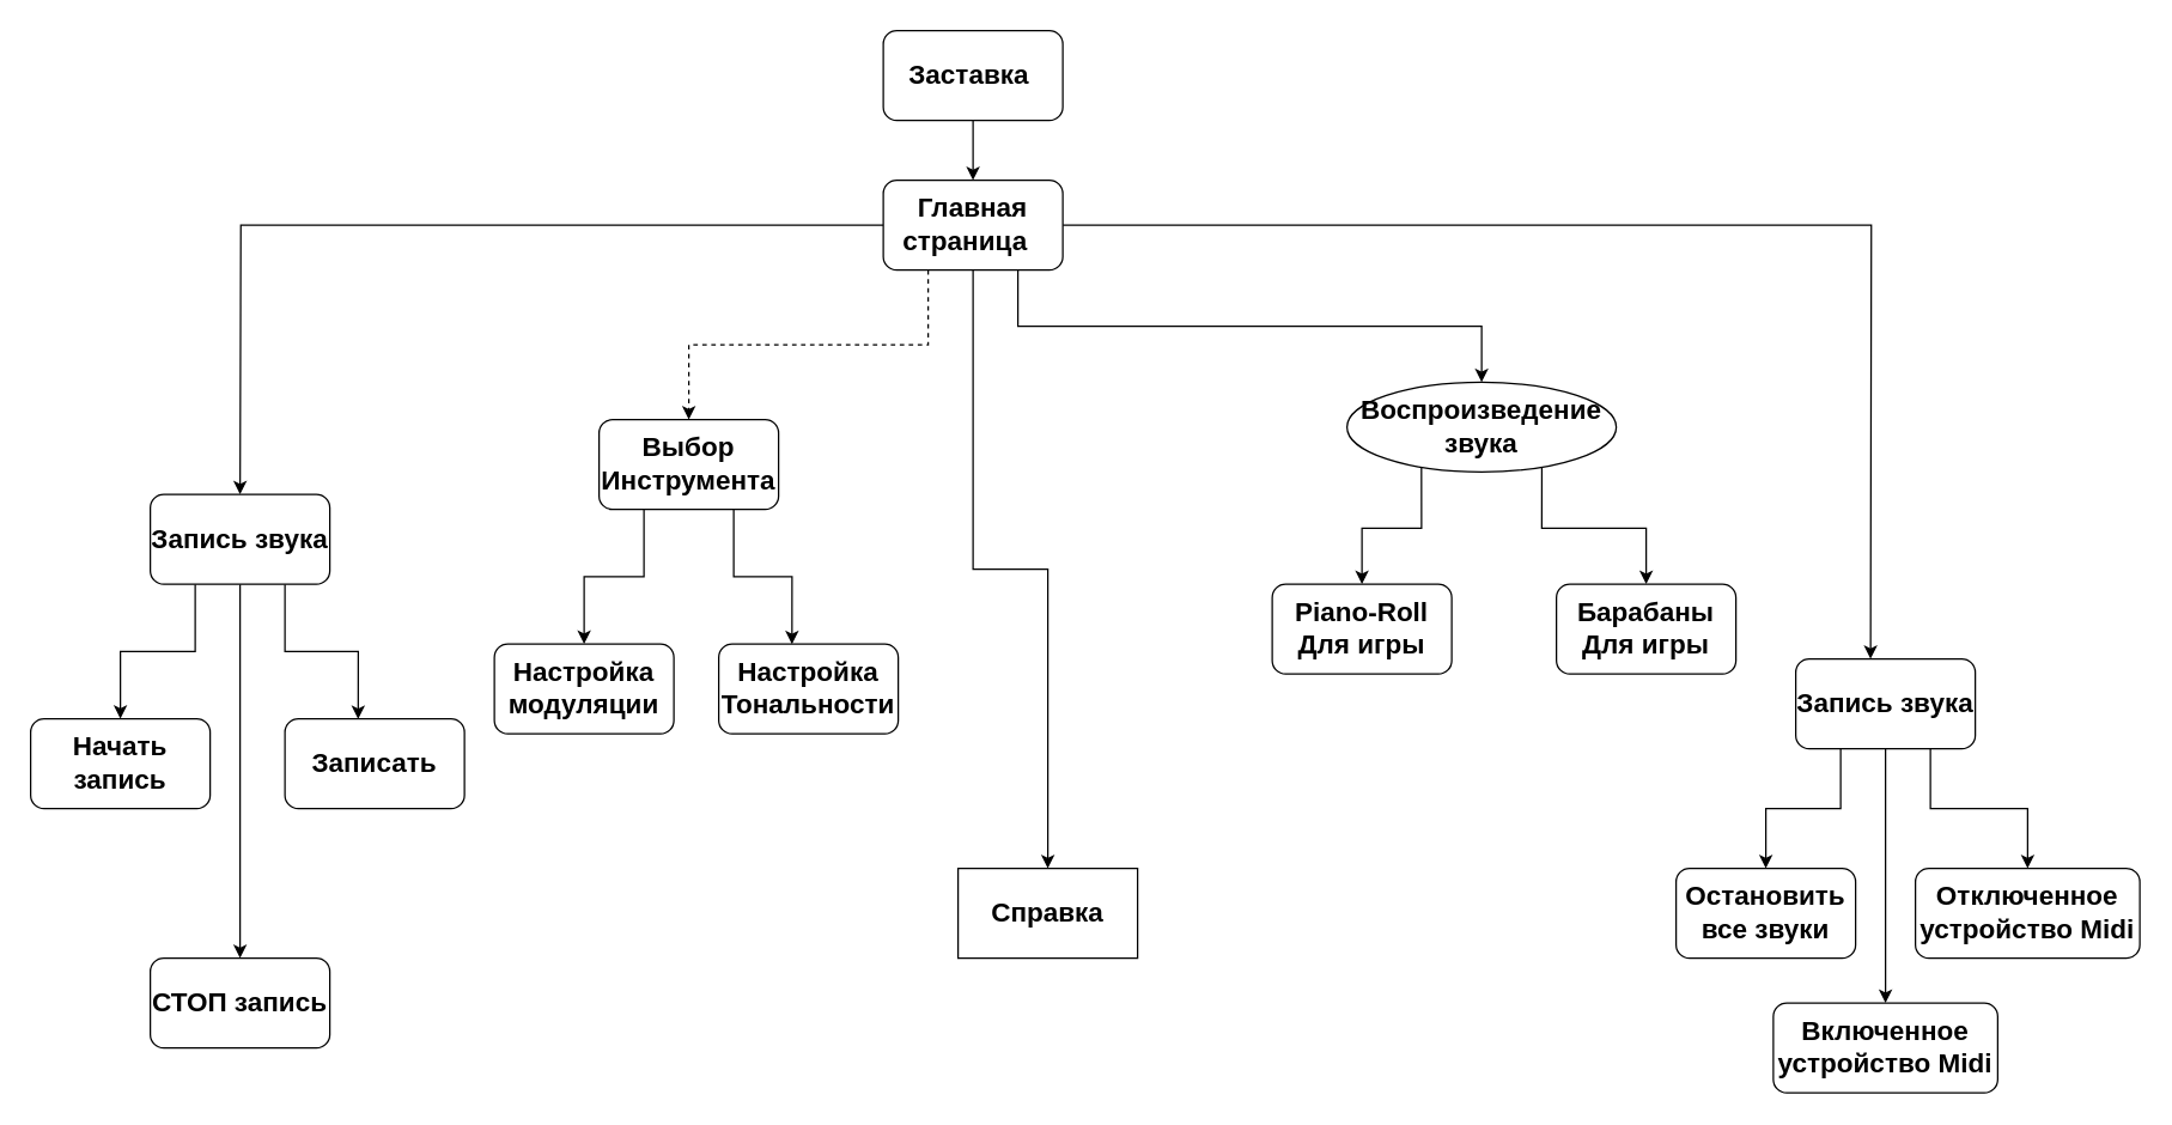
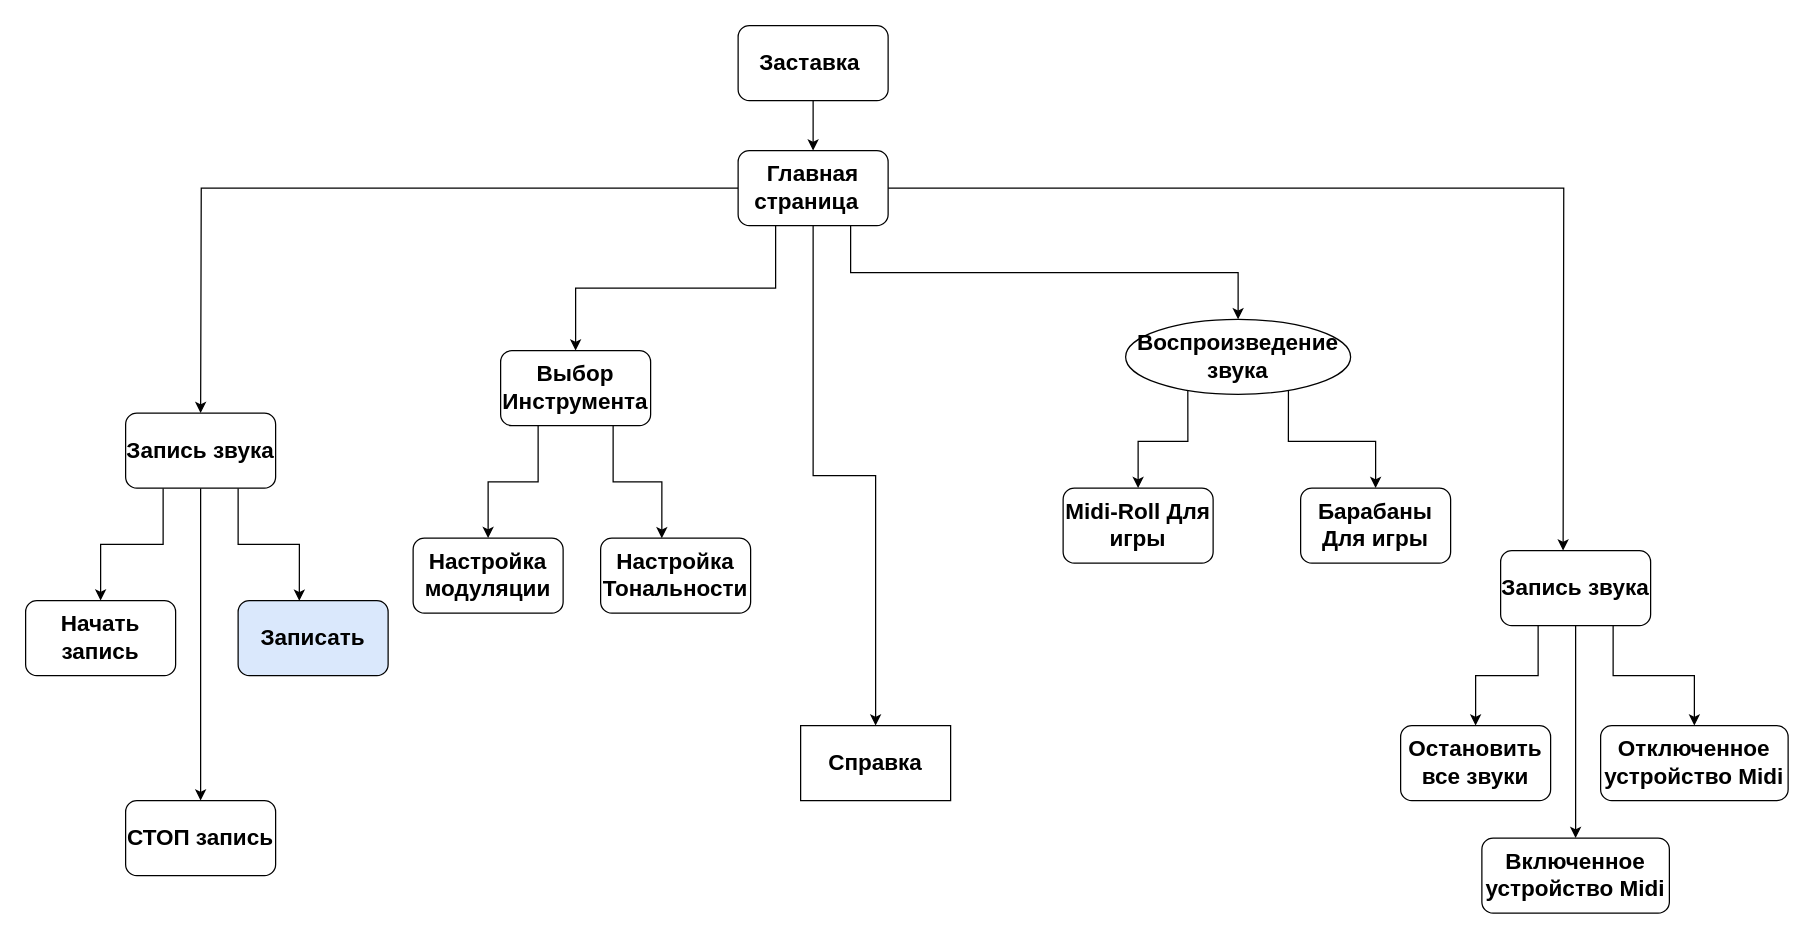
  <mxCell id="0" />
  <mxCell id="1" parent="0" />
  <mxCell id="2" style="edgeStyle=orthogonalEdgeStyle;rounded=0;orthogonalLoop=1;jettySize=auto;html=1;exitX=0.5;exitY=1;exitDx=0;exitDy=0;entryX=0.5;entryY=0;entryDx=0;entryDy=0;" edge="1" parent="1" source="3" target="9"><mxGeometry relative="1" as="geometry" /></mxCell>
  <mxCell id="3" value="&lt;h2&gt;&lt;b&gt;&lt;font style=&quot;font-size: 18px;&quot;&gt;Заставка&amp;nbsp;&lt;/font&gt;&lt;/b&gt;&lt;/h2&gt;" style="rounded=1;whiteSpace=wrap;html=1;" vertex="1" parent="1"><mxGeometry x="590" y="20" width="120" height="60" as="geometry" /></mxCell>
  <mxCell id="4" style="edgeStyle=orthogonalEdgeStyle;rounded=0;orthogonalLoop=1;jettySize=auto;html=1;exitX=0.75;exitY=1;exitDx=0;exitDy=0;entryX=0.5;entryY=0;entryDx=0;entryDy=0;" edge="1" parent="1" source="9" target="33"><mxGeometry relative="1" as="geometry"><mxPoint x="1010" y="260" as="targetPoint" /></mxGeometry></mxCell>
- <mxCell id="5" style="edgeStyle=orthogonalEdgeStyle;rounded=0;orthogonalLoop=1;jettySize=auto;html=1;exitX=0.25;exitY=1;exitDx=0;exitDy=0;dashed=1;" edge="1" parent="1" source="9" target="12"><mxGeometry relative="1" as="geometry" /></mxCell>
+ <mxCell id="5" style="edgeStyle=orthogonalEdgeStyle;rounded=0;orthogonalLoop=1;jettySize=auto;html=1;exitX=0.25;exitY=1;exitDx=0;exitDy=0;" edge="1" parent="1" source="9" target="12"><mxGeometry relative="1" as="geometry" /></mxCell>
  <mxCell id="6" style="edgeStyle=orthogonalEdgeStyle;rounded=0;orthogonalLoop=1;jettySize=auto;html=1;exitX=0;exitY=0.5;exitDx=0;exitDy=0;" edge="1" parent="1" source="9"><mxGeometry relative="1" as="geometry"><mxPoint x="160" y="330" as="targetPoint" /></mxGeometry></mxCell>
  <mxCell id="7" style="edgeStyle=orthogonalEdgeStyle;rounded=0;orthogonalLoop=1;jettySize=auto;html=1;exitX=1;exitY=0.5;exitDx=0;exitDy=0;" edge="1" parent="1" source="9"><mxGeometry relative="1" as="geometry"><mxPoint x="1250" y="440" as="targetPoint" /></mxGeometry></mxCell>
  <mxCell id="8" style="edgeStyle=orthogonalEdgeStyle;rounded=0;orthogonalLoop=1;jettySize=auto;html=1;exitX=0.5;exitY=1;exitDx=0;exitDy=0;" edge="1" parent="1" source="9" target="34"><mxGeometry relative="1" as="geometry"><mxPoint x="700" y="610" as="targetPoint" /></mxGeometry></mxCell>
  <mxCell id="9" value="&lt;h2&gt;Главная страница&amp;nbsp;&lt;b&gt;&lt;font style=&quot;font-size: 18px;&quot;&gt;&amp;nbsp;&lt;/font&gt;&lt;/b&gt;&lt;/h2&gt;" style="rounded=1;whiteSpace=wrap;html=1;" vertex="1" parent="1"><mxGeometry x="590" y="120" width="120" height="60" as="geometry" /></mxCell>
  <mxCell id="10" style="edgeStyle=orthogonalEdgeStyle;rounded=0;orthogonalLoop=1;jettySize=auto;html=1;exitX=0.75;exitY=1;exitDx=0;exitDy=0;entryX=0.408;entryY=0.003;entryDx=0;entryDy=0;entryPerimeter=0;" edge="1" parent="1" source="12" target="15"><mxGeometry relative="1" as="geometry" /></mxCell>
  <mxCell id="11" style="edgeStyle=orthogonalEdgeStyle;rounded=0;orthogonalLoop=1;jettySize=auto;html=1;exitX=0.25;exitY=1;exitDx=0;exitDy=0;entryX=0.5;entryY=0;entryDx=0;entryDy=0;" edge="1" parent="1" source="12" target="14"><mxGeometry relative="1" as="geometry" /></mxCell>
  <mxCell id="12" value="&lt;h2&gt;Выбор Инструмента&lt;/h2&gt;" style="rounded=1;whiteSpace=wrap;html=1;" vertex="1" parent="1"><mxGeometry x="400" y="280" width="120" height="60" as="geometry" /></mxCell>
- <mxCell id="13" value="&lt;h2&gt;Piano-Roll Для игры&lt;/h2&gt;" style="rounded=1;whiteSpace=wrap;html=1;" vertex="1" parent="1"><mxGeometry x="850" y="390" width="120" height="60" as="geometry" /></mxCell>
+ <mxCell id="13" value="&lt;h2&gt;Midi-Roll Для игры&lt;/h2&gt;" style="rounded=1;whiteSpace=wrap;html=1;" vertex="1" parent="1"><mxGeometry x="850" y="390" width="120" height="60" as="geometry" /></mxCell>
  <mxCell id="14" value="&lt;h2&gt;Настройка модуляции&lt;/h2&gt;" style="rounded=1;whiteSpace=wrap;html=1;" vertex="1" parent="1"><mxGeometry x="330" y="430" width="120" height="60" as="geometry" /></mxCell>
  <mxCell id="15" value="&lt;h2 style=&quot;border-color: var(--border-color);&quot;&gt;Настройка Тональности&lt;/h2&gt;" style="rounded=1;whiteSpace=wrap;html=1;" vertex="1" parent="1"><mxGeometry x="480" y="430" width="120" height="60" as="geometry" /></mxCell>
  <mxCell id="16" value="&lt;h2&gt;Барабаны Для игры&lt;/h2&gt;" style="rounded=1;whiteSpace=wrap;html=1;" vertex="1" parent="1"><mxGeometry x="1040" y="390" width="120" height="60" as="geometry" /></mxCell>
  <mxCell id="17" style="edgeStyle=orthogonalEdgeStyle;rounded=0;orthogonalLoop=1;jettySize=auto;html=1;exitX=0.75;exitY=1;exitDx=0;exitDy=0;entryX=0.408;entryY=0.003;entryDx=0;entryDy=0;entryPerimeter=0;" edge="1" parent="1" source="20" target="22"><mxGeometry relative="1" as="geometry" /></mxCell>
  <mxCell id="18" style="edgeStyle=orthogonalEdgeStyle;rounded=0;orthogonalLoop=1;jettySize=auto;html=1;exitX=0.25;exitY=1;exitDx=0;exitDy=0;entryX=0.5;entryY=0;entryDx=0;entryDy=0;" edge="1" parent="1" source="20" target="21"><mxGeometry relative="1" as="geometry" /></mxCell>
  <mxCell id="19" value="" style="edgeStyle=orthogonalEdgeStyle;rounded=0;orthogonalLoop=1;jettySize=auto;html=1;" edge="1" parent="1" source="20"><mxGeometry relative="1" as="geometry"><mxPoint x="160" y="640" as="targetPoint" /></mxGeometry></mxCell>
  <mxCell id="20" value="&lt;h2&gt;Запись звука&lt;/h2&gt;" style="rounded=1;whiteSpace=wrap;html=1;" vertex="1" parent="1"><mxGeometry x="100" y="330" width="120" height="60" as="geometry" /></mxCell>
  <mxCell id="21" value="&lt;h2&gt;Начать запись&lt;/h2&gt;" style="rounded=1;whiteSpace=wrap;html=1;" vertex="1" parent="1"><mxGeometry x="20" y="480" width="120" height="60" as="geometry" /></mxCell>
- <mxCell id="22" value="&lt;h2 style=&quot;border-color: var(--border-color);&quot;&gt;Записать&lt;/h2&gt;" style="rounded=1;whiteSpace=wrap;html=1;" vertex="1" parent="1"><mxGeometry x="190" y="480" width="120" height="60" as="geometry" /></mxCell>
+ <mxCell id="22" value="&lt;h2 style=&quot;border-color: var(--border-color);&quot;&gt;Записать&lt;/h2&gt;" style="rounded=1;whiteSpace=wrap;html=1;fillColor=#dae8fc;" vertex="1" parent="1"><mxGeometry x="190" y="480" width="120" height="60" as="geometry" /></mxCell>
  <mxCell id="23" value="&lt;h2&gt;СТОП запись&lt;/h2&gt;" style="rounded=1;whiteSpace=wrap;html=1;" vertex="1" parent="1"><mxGeometry x="100" y="640" width="120" height="60" as="geometry" /></mxCell>
  <mxCell id="24" style="edgeStyle=orthogonalEdgeStyle;rounded=0;orthogonalLoop=1;jettySize=auto;html=1;exitX=0.75;exitY=1;exitDx=0;exitDy=0;entryX=0.5;entryY=0;entryDx=0;entryDy=0;" edge="1" parent="1" source="26" target="28"><mxGeometry relative="1" as="geometry"><mxPoint x="1441" y="550" as="targetPoint" /></mxGeometry></mxCell>
  <mxCell id="25" style="edgeStyle=orthogonalEdgeStyle;rounded=0;orthogonalLoop=1;jettySize=auto;html=1;exitX=0.25;exitY=1;exitDx=0;exitDy=0;entryX=0.5;entryY=0;entryDx=0;entryDy=0;" edge="1" parent="1" source="26" target="27"><mxGeometry relative="1" as="geometry" /></mxCell>
  <mxCell id="26" value="&lt;h2&gt;Запись звука&lt;/h2&gt;" style="rounded=1;whiteSpace=wrap;html=1;" vertex="1" parent="1"><mxGeometry x="1200" y="440" width="120" height="60" as="geometry" /></mxCell>
  <mxCell id="27" value="&lt;h2&gt;Остановить все звуки&lt;/h2&gt;" style="rounded=1;whiteSpace=wrap;html=1;" vertex="1" parent="1"><mxGeometry x="1120" y="580" width="120" height="60" as="geometry" /></mxCell>
  <mxCell id="28" value="&lt;h3 style=&quot;border-color: var(--border-color);&quot;&gt;&lt;font style=&quot;font-size: 18px;&quot;&gt;Отключенное устройство Midi&lt;/font&gt;&lt;/h3&gt;" style="rounded=1;whiteSpace=wrap;html=1;" vertex="1" parent="1"><mxGeometry x="1280" y="580" width="150" height="60" as="geometry" /></mxCell>
  <mxCell id="29" value="" style="edgeStyle=orthogonalEdgeStyle;rounded=0;orthogonalLoop=1;jettySize=auto;html=1;" edge="1" parent="1" source="26" target="30"><mxGeometry relative="1" as="geometry"><mxPoint x="1260" y="750" as="targetPoint" /><mxPoint x="1260" y="500" as="sourcePoint" /></mxGeometry></mxCell>
  <mxCell id="30" value="&lt;h2&gt;Включенное устройство Midi&lt;/h2&gt;" style="rounded=1;whiteSpace=wrap;html=1;" vertex="1" parent="1"><mxGeometry x="1185" y="670" width="150" height="60" as="geometry" /></mxCell>
  <mxCell id="31" style="edgeStyle=orthogonalEdgeStyle;rounded=0;orthogonalLoop=1;jettySize=auto;html=1;exitX=0.25;exitY=1;exitDx=0;exitDy=0;entryX=0.5;entryY=0;entryDx=0;entryDy=0;" edge="1" parent="1" source="33" target="13"><mxGeometry relative="1" as="geometry" /></mxCell>
  <mxCell id="32" style="edgeStyle=orthogonalEdgeStyle;rounded=0;orthogonalLoop=1;jettySize=auto;html=1;exitX=0.75;exitY=1;exitDx=0;exitDy=0;entryX=0.5;entryY=0;entryDx=0;entryDy=0;" edge="1" parent="1" source="33" target="16"><mxGeometry relative="1" as="geometry" /></mxCell>
  <mxCell id="33" value="&lt;h2&gt;Воспроизведение звука&lt;/h2&gt;" style="ellipse;whiteSpace=wrap;html=1;" vertex="1" parent="1"><mxGeometry x="900" y="255" width="180" height="60" as="geometry" /></mxCell>
  <mxCell id="34" value="&lt;h2&gt;Справка&lt;/h2&gt;" style="rounded=0;whiteSpace=wrap;html=1;" vertex="1" parent="1"><mxGeometry x="640" y="580" width="120" height="60" as="geometry" /></mxCell>
